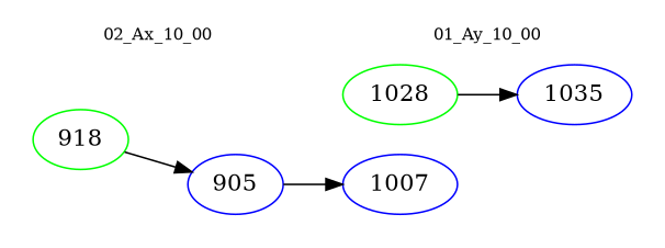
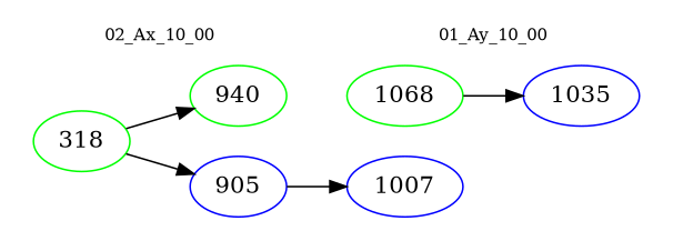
  digraph {
    rankdir=LR
    node [color=green]
    edge [color=black]
-   n1 [label=1028]
+   n1 [label=1068]
    n2 [color=blue label=1007]
    n3 [color=blue label=1035]
-   n4 [label=918]
+   n4 [label=318]
    n5 [color=blue label=905]
+   n6 [label=940]
    subgraph cluster_1 {
      color=white
      fontsize=10
      label="01_Ay_10_00"
      n1
      n2
      n3
    }
    subgraph cluster_2 {
      color=white
      fontsize=10
      label="02_Ax_10_00"
      n4
      n5
+     n6
    }
    n1 -> n3
    n4 -> n5
+   n4 -> n6
    n5 -> n2
  }
